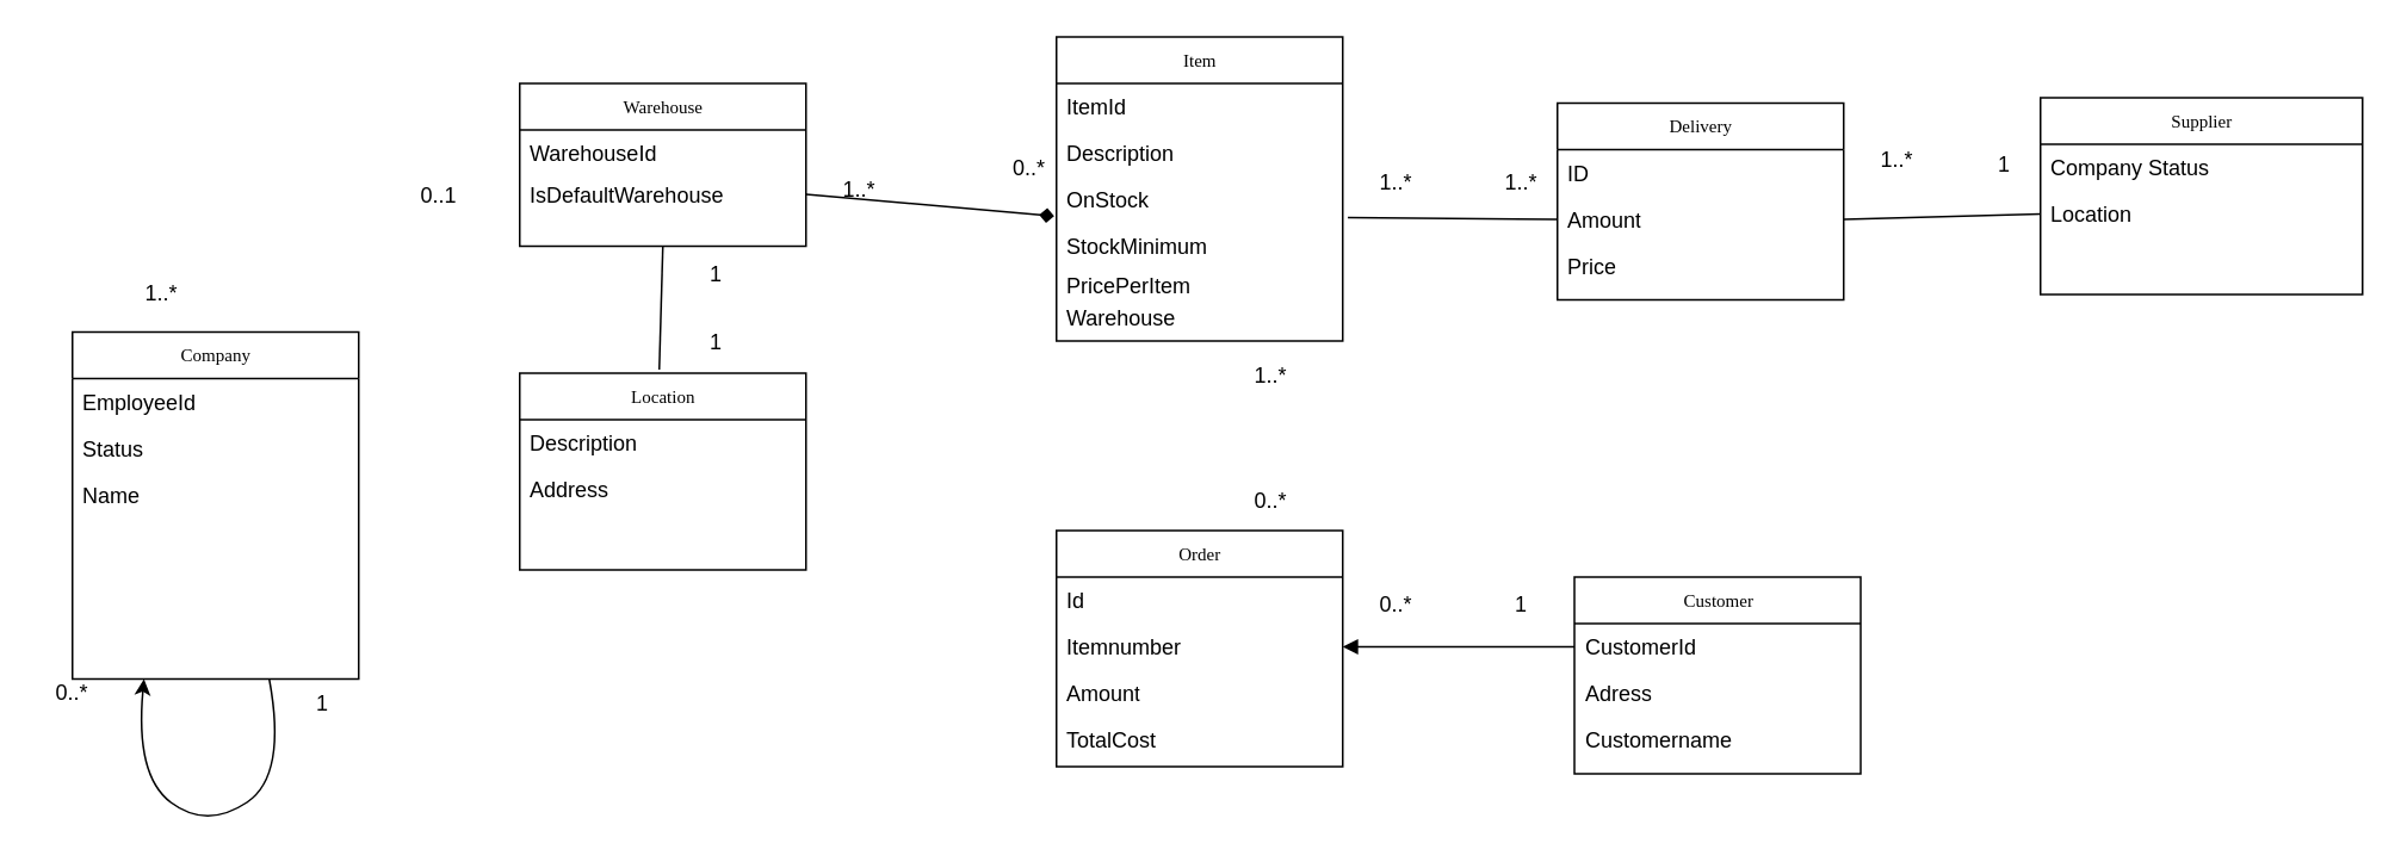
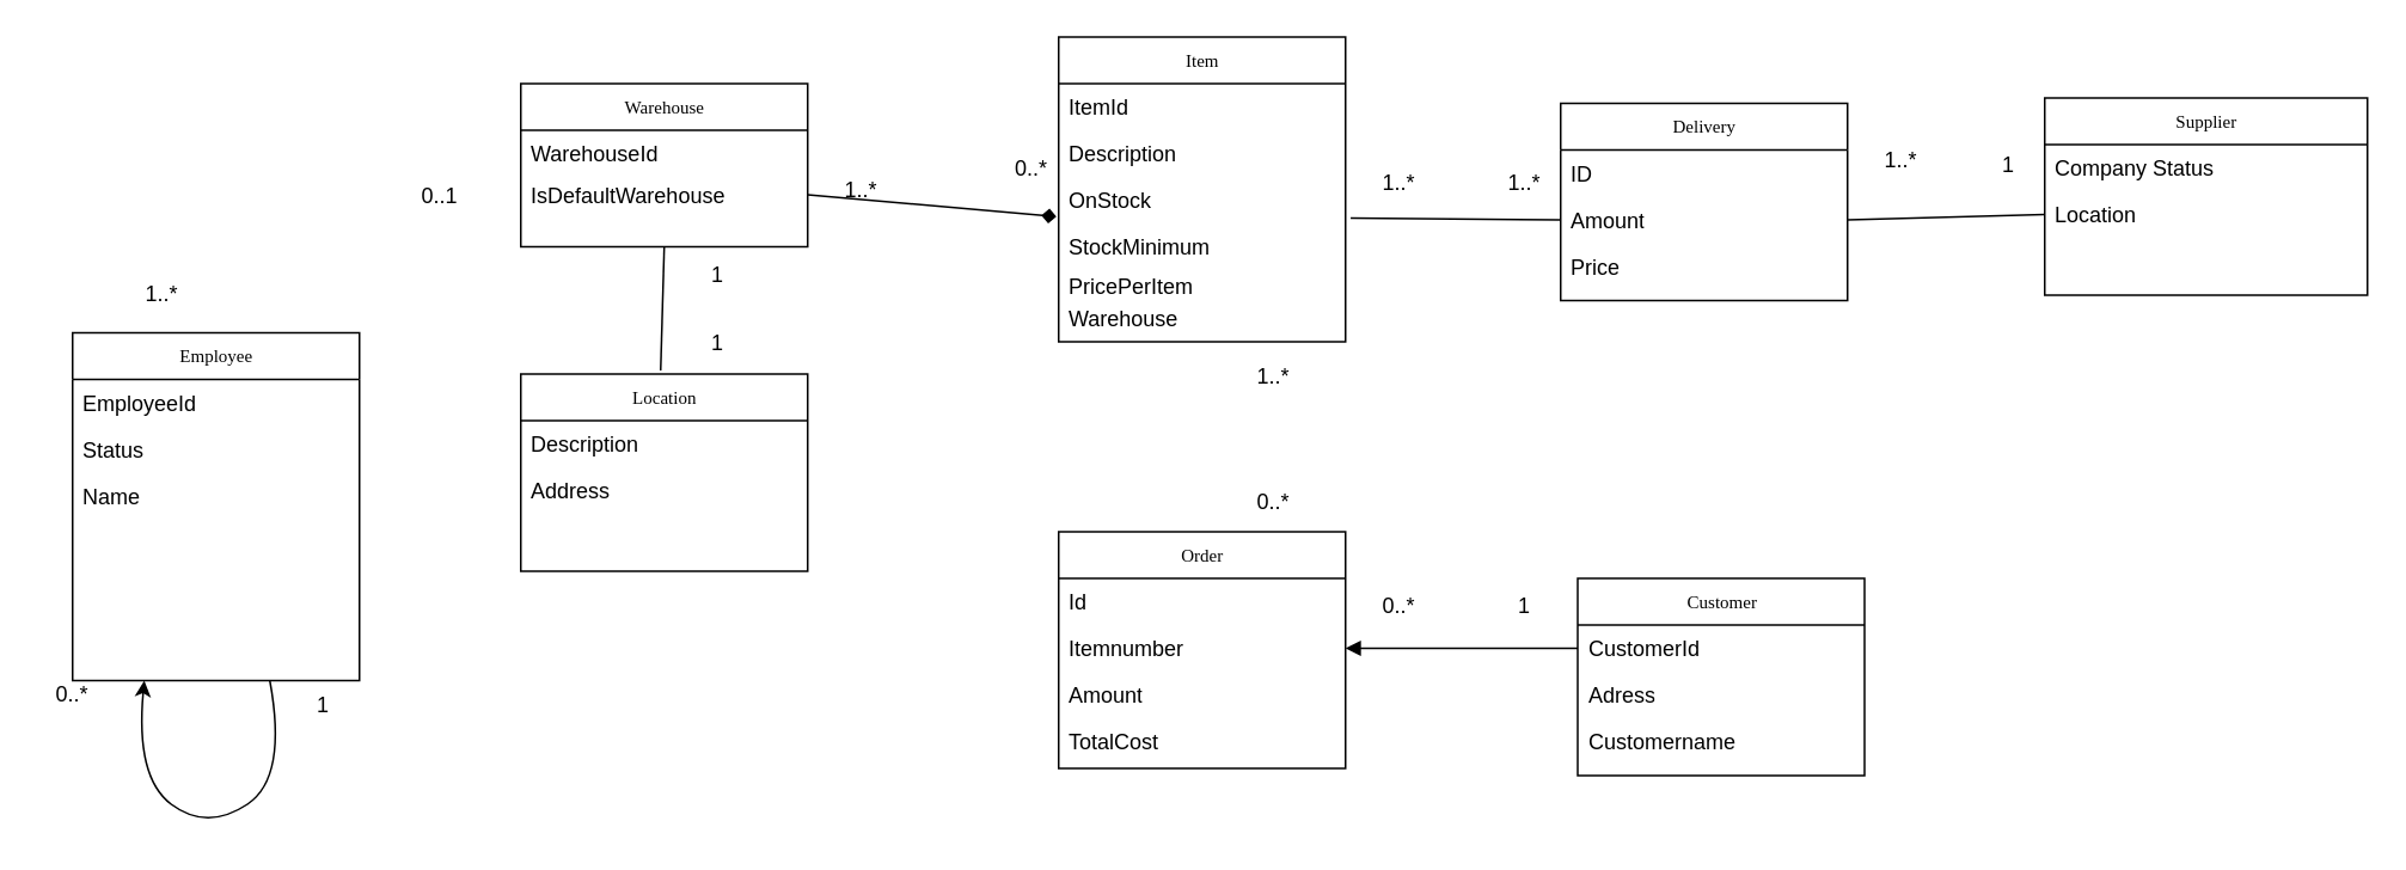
  <mxCell id="0" />
  <mxCell id="1" parent="0" />
  <mxCell id="2" value="Warehouse" style="swimlane;html=1;fontStyle=0;childLayout=stackLayout;horizontal=1;startSize=26;fillColor=none;horizontalStack=0;resizeParent=1;resizeLast=0;collapsible=1;marginBottom=0;swimlaneFillColor=#ffffff;rounded=0;shadow=0;comic=0;labelBackgroundColor=none;strokeColor=#000000;strokeWidth=1;fontFamily=Verdana;fontSize=10;fontColor=#000000;align=center;" parent="1" vertex="1"><mxGeometry x="290" y="46" width="160" height="91" as="geometry" /></mxCell>
  <mxCell id="3" value="WarehouseId" style="text;html=1;strokeColor=none;fillColor=none;align=left;verticalAlign=top;spacingLeft=4;spacingRight=4;whiteSpace=wrap;overflow=hidden;rotatable=0;points=[[0,0.5],[1,0.5]];portConstraint=eastwest;" parent="2" vertex="1"><mxGeometry y="26" width="160" height="26" as="geometry" /></mxCell>
- <mxCell id="4" value="Company" style="swimlane;html=1;fontStyle=0;childLayout=stackLayout;horizontal=1;startSize=26;fillColor=none;horizontalStack=0;resizeParent=1;resizeLast=0;collapsible=1;marginBottom=0;swimlaneFillColor=#ffffff;rounded=0;shadow=0;comic=0;labelBackgroundColor=none;strokeColor=#000000;strokeWidth=1;fontFamily=Verdana;fontSize=10;fontColor=#000000;align=center;" parent="1" vertex="1"><mxGeometry x="40" y="185" width="160" height="194" as="geometry" /></mxCell>
+ <mxCell id="4" value="Employee" style="swimlane;html=1;fontStyle=0;childLayout=stackLayout;horizontal=1;startSize=26;fillColor=none;horizontalStack=0;resizeParent=1;resizeLast=0;collapsible=1;marginBottom=0;swimlaneFillColor=#ffffff;rounded=0;shadow=0;comic=0;labelBackgroundColor=none;strokeColor=#000000;strokeWidth=1;fontFamily=Verdana;fontSize=10;fontColor=#000000;align=center;" parent="1" vertex="1"><mxGeometry x="40" y="185" width="160" height="194" as="geometry" /></mxCell>
  <mxCell id="5" value="EmployeeId" style="text;html=1;strokeColor=none;fillColor=none;align=left;verticalAlign=top;spacingLeft=4;spacingRight=4;whiteSpace=wrap;overflow=hidden;rotatable=0;points=[[0,0.5],[1,0.5]];portConstraint=eastwest;" parent="4" vertex="1"><mxGeometry y="26" width="160" height="26" as="geometry" /></mxCell>
  <mxCell id="6" value="Status" style="text;html=1;strokeColor=none;fillColor=none;align=left;verticalAlign=top;spacingLeft=4;spacingRight=4;whiteSpace=wrap;overflow=hidden;rotatable=0;points=[[0,0.5],[1,0.5]];portConstraint=eastwest;" parent="4" vertex="1"><mxGeometry y="52" width="160" height="26" as="geometry" /></mxCell>
  <mxCell id="7" value="Name" style="text;html=1;strokeColor=none;fillColor=none;align=left;verticalAlign=top;spacingLeft=4;spacingRight=4;whiteSpace=wrap;overflow=hidden;rotatable=0;points=[[0,0.5],[1,0.5]];portConstraint=eastwest;" parent="4" vertex="1"><mxGeometry y="78" width="160" height="88" as="geometry" /></mxCell>
  <mxCell id="8" value="Item" style="swimlane;html=1;fontStyle=0;childLayout=stackLayout;horizontal=1;startSize=26;fillColor=none;horizontalStack=0;resizeParent=1;resizeLast=0;collapsible=1;marginBottom=0;swimlaneFillColor=#ffffff;rounded=0;shadow=0;comic=0;labelBackgroundColor=none;strokeColor=#000000;strokeWidth=1;fontFamily=Verdana;fontSize=10;fontColor=#000000;align=center;" parent="1" vertex="1"><mxGeometry x="590" y="20" width="160" height="170" as="geometry" /></mxCell>
  <mxCell id="9" value="ItemId" style="text;html=1;strokeColor=none;fillColor=none;align=left;verticalAlign=top;spacingLeft=4;spacingRight=4;whiteSpace=wrap;overflow=hidden;rotatable=0;points=[[0,0.5],[1,0.5]];portConstraint=eastwest;" parent="8" vertex="1"><mxGeometry y="26" width="160" height="26" as="geometry" /></mxCell>
  <mxCell id="10" value="Description" style="text;html=1;strokeColor=none;fillColor=none;align=left;verticalAlign=top;spacingLeft=4;spacingRight=4;whiteSpace=wrap;overflow=hidden;rotatable=0;points=[[0,0.5],[1,0.5]];portConstraint=eastwest;" parent="8" vertex="1"><mxGeometry y="52" width="160" height="26" as="geometry" /></mxCell>
  <mxCell id="11" value="OnStock" style="text;html=1;strokeColor=none;fillColor=none;align=left;verticalAlign=top;spacingLeft=4;spacingRight=4;whiteSpace=wrap;overflow=hidden;rotatable=0;points=[[0,0.5],[1,0.5]];portConstraint=eastwest;" parent="8" vertex="1"><mxGeometry y="78" width="160" height="26" as="geometry" /></mxCell>
  <mxCell id="12" value="&lt;div&gt;StockMinimum&lt;/div&gt;" style="text;html=1;strokeColor=none;fillColor=none;align=left;verticalAlign=top;spacingLeft=4;spacingRight=4;whiteSpace=wrap;overflow=hidden;rotatable=0;points=[[0,0.5],[1,0.5]];portConstraint=eastwest;" parent="8" vertex="1"><mxGeometry y="104" width="160" height="26" as="geometry" /></mxCell>
  <mxCell id="13" value="Supplier" style="swimlane;html=1;fontStyle=0;childLayout=stackLayout;horizontal=1;startSize=26;fillColor=none;horizontalStack=0;resizeParent=1;resizeLast=0;collapsible=1;marginBottom=0;swimlaneFillColor=#ffffff;rounded=0;shadow=0;comic=0;labelBackgroundColor=none;strokeColor=#000000;strokeWidth=1;fontFamily=Verdana;fontSize=10;fontColor=#000000;align=center;" parent="1" vertex="1"><mxGeometry x="1140" y="54" width="180" height="110" as="geometry"><mxRectangle x="930" y="54" width="70" height="26" as="alternateBounds" /></mxGeometry></mxCell>
  <mxCell id="14" value="Company Status" style="text;html=1;strokeColor=none;fillColor=none;align=left;verticalAlign=top;spacingLeft=4;spacingRight=4;whiteSpace=wrap;overflow=hidden;rotatable=0;points=[[0,0.5],[1,0.5]];portConstraint=eastwest;" parent="13" vertex="1"><mxGeometry y="26" width="180" height="26" as="geometry" /></mxCell>
  <mxCell id="15" value="Location" style="text;html=1;strokeColor=none;fillColor=none;align=left;verticalAlign=top;spacingLeft=4;spacingRight=4;whiteSpace=wrap;overflow=hidden;rotatable=0;points=[[0,0.5],[1,0.5]];portConstraint=eastwest;" parent="13" vertex="1"><mxGeometry y="52" width="180" height="26" as="geometry" /></mxCell>
  <mxCell id="16" value="1..*" style="text;html=1;strokeColor=none;fillColor=none;align=center;verticalAlign=middle;whiteSpace=wrap;rounded=0;" parent="1" vertex="1"><mxGeometry x="460" y="96" width="40" height="20" as="geometry" /></mxCell>
  <mxCell id="17" style="edgeStyle=orthogonalEdgeStyle;rounded=0;orthogonalLoop=1;jettySize=auto;html=1;exitX=0.75;exitY=0;exitDx=0;exitDy=0;" parent="1" source="18" edge="1"><mxGeometry relative="1" as="geometry"><mxPoint x="587.833" y="84.333" as="targetPoint" /></mxGeometry></mxCell>
  <mxCell id="18" value="0..*" style="text;html=1;strokeColor=none;fillColor=none;align=center;verticalAlign=middle;whiteSpace=wrap;rounded=0;" parent="1" vertex="1"><mxGeometry x="550" y="84" width="50" height="20" as="geometry" /></mxCell>
  <mxCell id="19" value="" style="endArrow=diamond;html=1;entryX=-0.008;entryY=0.853;entryDx=0;entryDy=0;exitX=1;exitY=0.5;exitDx=0;exitDy=0;entryPerimeter=0;" parent="1" source="45" target="11" edge="1"><mxGeometry width="50" height="50" relative="1" as="geometry"><mxPoint x="172" y="119" as="sourcePoint" /><mxPoint x="245" y="115" as="targetPoint" /></mxGeometry></mxCell>
  <mxCell id="20" value="Delivery" style="swimlane;html=1;fontStyle=0;childLayout=stackLayout;horizontal=1;startSize=26;fillColor=none;horizontalStack=0;resizeParent=1;resizeLast=0;collapsible=1;marginBottom=0;swimlaneFillColor=#ffffff;rounded=0;shadow=0;comic=0;labelBackgroundColor=none;strokeColor=#000000;strokeWidth=1;fontFamily=Verdana;fontSize=10;fontColor=#000000;align=center;" parent="1" vertex="1"><mxGeometry x="870" y="57" width="160" height="110" as="geometry" /></mxCell>
  <mxCell id="21" value="ID" style="text;html=1;strokeColor=none;fillColor=none;align=left;verticalAlign=top;spacingLeft=4;spacingRight=4;whiteSpace=wrap;overflow=hidden;rotatable=0;points=[[0,0.5],[1,0.5]];portConstraint=eastwest;" parent="20" vertex="1"><mxGeometry y="26" width="160" height="26" as="geometry" /></mxCell>
  <mxCell id="22" value="Amount" style="text;html=1;strokeColor=none;fillColor=none;align=left;verticalAlign=top;spacingLeft=4;spacingRight=4;whiteSpace=wrap;overflow=hidden;rotatable=0;points=[[0,0.5],[1,0.5]];portConstraint=eastwest;" parent="20" vertex="1"><mxGeometry y="52" width="160" height="26" as="geometry" /></mxCell>
  <mxCell id="23" value="Price" style="text;html=1;strokeColor=none;fillColor=none;align=left;verticalAlign=top;spacingLeft=4;spacingRight=4;whiteSpace=wrap;overflow=hidden;rotatable=0;points=[[0,0.5],[1,0.5]];portConstraint=eastwest;" parent="20" vertex="1"><mxGeometry y="78" width="160" height="26" as="geometry" /></mxCell>
  <mxCell id="24" value="Order" style="swimlane;html=1;fontStyle=0;childLayout=stackLayout;horizontal=1;startSize=26;fillColor=none;horizontalStack=0;resizeParent=1;resizeLast=0;collapsible=1;marginBottom=0;swimlaneFillColor=#ffffff;rounded=0;shadow=0;comic=0;labelBackgroundColor=none;strokeColor=#000000;strokeWidth=1;fontFamily=Verdana;fontSize=10;fontColor=#000000;align=center;" parent="1" vertex="1"><mxGeometry x="590" y="296" width="160" height="132" as="geometry" /></mxCell>
  <mxCell id="25" value="Id" style="text;html=1;strokeColor=none;fillColor=none;align=left;verticalAlign=top;spacingLeft=4;spacingRight=4;whiteSpace=wrap;overflow=hidden;rotatable=0;points=[[0,0.5],[1,0.5]];portConstraint=eastwest;" parent="24" vertex="1"><mxGeometry y="26" width="160" height="26" as="geometry" /></mxCell>
  <mxCell id="26" value="Itemnumber" style="text;html=1;strokeColor=none;fillColor=none;align=left;verticalAlign=top;spacingLeft=4;spacingRight=4;whiteSpace=wrap;overflow=hidden;rotatable=0;points=[[0,0.5],[1,0.5]];portConstraint=eastwest;" parent="24" vertex="1"><mxGeometry y="52" width="160" height="26" as="geometry" /></mxCell>
  <mxCell id="27" value="Amount" style="text;html=1;strokeColor=none;fillColor=none;align=left;verticalAlign=top;spacingLeft=4;spacingRight=4;whiteSpace=wrap;overflow=hidden;rotatable=0;points=[[0,0.5],[1,0.5]];portConstraint=eastwest;" parent="24" vertex="1"><mxGeometry y="78" width="160" height="26" as="geometry" /></mxCell>
  <mxCell id="28" value="TotalCost" style="text;html=1;strokeColor=none;fillColor=none;align=left;verticalAlign=top;spacingLeft=4;spacingRight=4;whiteSpace=wrap;overflow=hidden;rotatable=0;points=[[0,0.5],[1,0.5]];portConstraint=eastwest;" parent="24" vertex="1"><mxGeometry y="104" width="160" height="26" as="geometry" /></mxCell>
  <mxCell id="29" value="Customer" style="swimlane;html=1;fontStyle=0;childLayout=stackLayout;horizontal=1;startSize=26;fillColor=none;horizontalStack=0;resizeParent=1;resizeLast=0;collapsible=1;marginBottom=0;swimlaneFillColor=#ffffff;rounded=0;shadow=0;comic=0;labelBackgroundColor=none;strokeColor=#000000;strokeWidth=1;fontFamily=Verdana;fontSize=10;fontColor=#000000;align=center;" parent="1" vertex="1"><mxGeometry x="879.5" y="322" width="160" height="110" as="geometry" /></mxCell>
  <mxCell id="30" value="CustomerId" style="text;html=1;strokeColor=none;fillColor=none;align=left;verticalAlign=top;spacingLeft=4;spacingRight=4;whiteSpace=wrap;overflow=hidden;rotatable=0;points=[[0,0.5],[1,0.5]];portConstraint=eastwest;" parent="29" vertex="1"><mxGeometry y="26" width="160" height="26" as="geometry" /></mxCell>
  <mxCell id="31" value="Adress" style="text;html=1;strokeColor=none;fillColor=none;align=left;verticalAlign=top;spacingLeft=4;spacingRight=4;whiteSpace=wrap;overflow=hidden;rotatable=0;points=[[0,0.5],[1,0.5]];portConstraint=eastwest;" parent="29" vertex="1"><mxGeometry y="52" width="160" height="26" as="geometry" /></mxCell>
  <mxCell id="32" value="Customername" style="text;html=1;strokeColor=none;fillColor=none;align=left;verticalAlign=top;spacingLeft=4;spacingRight=4;whiteSpace=wrap;overflow=hidden;rotatable=0;points=[[0,0.5],[1,0.5]];portConstraint=eastwest;" parent="29" vertex="1"><mxGeometry y="78" width="160" height="26" as="geometry" /></mxCell>
  <mxCell id="33" value="PricePerItem" style="text;html=1;strokeColor=none;fillColor=none;align=left;verticalAlign=top;spacingLeft=4;spacingRight=4;whiteSpace=wrap;overflow=hidden;rotatable=0;points=[[0,0.5],[1,0.5]];portConstraint=eastwest;" parent="1" vertex="1"><mxGeometry x="590" y="146" width="160" height="26" as="geometry" /></mxCell>
  <mxCell id="34" value="1..*" style="text;html=1;strokeColor=none;fillColor=none;align=center;verticalAlign=middle;whiteSpace=wrap;rounded=0;" parent="1" vertex="1"><mxGeometry x="690" y="200" width="40" height="20" as="geometry" /></mxCell>
  <mxCell id="35" value="0..*" style="text;html=1;strokeColor=none;fillColor=none;align=center;verticalAlign=middle;whiteSpace=wrap;rounded=0;" parent="1" vertex="1"><mxGeometry x="690" y="270" width="40" height="20" as="geometry" /></mxCell>
  <mxCell id="36" value="" style="endArrow=block;html=1;entryX=1;entryY=0.5;entryDx=0;entryDy=0;exitX=0;exitY=0.5;exitDx=0;exitDy=0;" parent="1" source="30" target="26" edge="1"><mxGeometry width="50" height="50" relative="1" as="geometry"><mxPoint x="650" y="450" as="sourcePoint" /><mxPoint x="700" y="400" as="targetPoint" /></mxGeometry></mxCell>
  <mxCell id="37" value="0..*" style="text;html=1;strokeColor=none;fillColor=none;align=center;verticalAlign=middle;whiteSpace=wrap;rounded=0;" parent="1" vertex="1"><mxGeometry x="760" y="328" width="40" height="20" as="geometry" /></mxCell>
  <mxCell id="38" value="1" style="text;html=1;strokeColor=none;fillColor=none;align=center;verticalAlign=middle;whiteSpace=wrap;rounded=0;" parent="1" vertex="1"><mxGeometry x="830" y="328" width="40" height="20" as="geometry" /></mxCell>
  <mxCell id="39" value="Location" style="swimlane;html=1;fontStyle=0;childLayout=stackLayout;horizontal=1;startSize=26;fillColor=none;horizontalStack=0;resizeParent=1;resizeLast=0;collapsible=1;marginBottom=0;swimlaneFillColor=#ffffff;rounded=0;shadow=0;comic=0;labelBackgroundColor=none;strokeColor=#000000;strokeWidth=1;fontFamily=Verdana;fontSize=10;fontColor=#000000;align=center;" parent="1" vertex="1"><mxGeometry x="290" y="208" width="160" height="110" as="geometry" /></mxCell>
  <mxCell id="40" value="Description" style="text;html=1;strokeColor=none;fillColor=none;align=left;verticalAlign=top;spacingLeft=4;spacingRight=4;whiteSpace=wrap;overflow=hidden;rotatable=0;points=[[0,0.5],[1,0.5]];portConstraint=eastwest;" parent="39" vertex="1"><mxGeometry y="26" width="160" height="26" as="geometry" /></mxCell>
  <mxCell id="41" value="&lt;div&gt;Address&lt;/div&gt;" style="text;html=1;strokeColor=none;fillColor=none;align=left;verticalAlign=top;spacingLeft=4;spacingRight=4;whiteSpace=wrap;overflow=hidden;rotatable=0;points=[[0,0.5],[1,0.5]];portConstraint=eastwest;" parent="39" vertex="1"><mxGeometry y="52" width="160" height="26" as="geometry" /></mxCell>
  <mxCell id="42" value="" style="endArrow=none;html=1;entryX=0.5;entryY=1;entryDx=0;entryDy=0;" parent="1" target="2" edge="1"><mxGeometry width="50" height="50" relative="1" as="geometry"><mxPoint x="368" y="206" as="sourcePoint" /><mxPoint x="368" y="146" as="targetPoint" /></mxGeometry></mxCell>
  <mxCell id="43" value="1" style="text;html=1;strokeColor=none;fillColor=none;align=center;verticalAlign=middle;whiteSpace=wrap;rounded=0;" parent="1" vertex="1"><mxGeometry x="380" y="143" width="40" height="20" as="geometry" /></mxCell>
  <mxCell id="44" value="1" style="text;html=1;strokeColor=none;fillColor=none;align=center;verticalAlign=middle;whiteSpace=wrap;rounded=0;" parent="1" vertex="1"><mxGeometry x="380" y="181" width="40" height="20" as="geometry" /></mxCell>
  <mxCell id="45" value="IsDefaultWarehouse" style="text;html=1;strokeColor=none;fillColor=none;align=left;verticalAlign=top;spacingLeft=4;spacingRight=4;whiteSpace=wrap;overflow=hidden;rotatable=0;points=[[0,0.5],[1,0.5]];portConstraint=eastwest;" parent="1" vertex="1"><mxGeometry x="290" y="95" width="160" height="26" as="geometry" /></mxCell>
  <mxCell id="46" value="" style="endArrow=none;html=1;entryX=0;entryY=0.5;entryDx=0;entryDy=0;exitX=1;exitY=0.5;exitDx=0;exitDy=0;" parent="1" source="22" target="15" edge="1"><mxGeometry width="50" height="50" relative="1" as="geometry"><mxPoint x="970" y="150" as="sourcePoint" /><mxPoint x="1020" y="100" as="targetPoint" /></mxGeometry></mxCell>
  <mxCell id="47" value="1" style="text;html=1;strokeColor=none;fillColor=none;align=center;verticalAlign=middle;whiteSpace=wrap;rounded=0;" parent="1" vertex="1"><mxGeometry x="1100" y="82" width="40" height="20" as="geometry" /></mxCell>
  <mxCell id="48" value="1..*" style="text;html=1;strokeColor=none;fillColor=none;align=center;verticalAlign=middle;whiteSpace=wrap;rounded=0;" parent="1" vertex="1"><mxGeometry x="1039.5" y="79" width="40" height="20" as="geometry" /></mxCell>
  <mxCell id="49" value="" style="endArrow=none;html=1;entryX=0;entryY=0.5;entryDx=0;entryDy=0;exitX=1.018;exitY=-0.115;exitDx=0;exitDy=0;exitPerimeter=0;" parent="1" source="12" target="22" edge="1"><mxGeometry width="50" height="50" relative="1" as="geometry"><mxPoint x="750" y="150" as="sourcePoint" /><mxPoint x="800" y="100" as="targetPoint" /></mxGeometry></mxCell>
  <mxCell id="50" value="1..*" style="text;html=1;strokeColor=none;fillColor=none;align=center;verticalAlign=middle;whiteSpace=wrap;rounded=0;" parent="1" vertex="1"><mxGeometry x="830" y="92" width="40" height="20" as="geometry" /></mxCell>
  <mxCell id="51" value="1..*" style="text;html=1;strokeColor=none;fillColor=none;align=center;verticalAlign=middle;whiteSpace=wrap;rounded=0;" parent="1" vertex="1"><mxGeometry x="760" y="92" width="40" height="20" as="geometry" /></mxCell>
  <mxCell id="52" value="0..1" style="text;html=1;strokeColor=none;fillColor=none;align=center;verticalAlign=middle;whiteSpace=wrap;rounded=0;" parent="1" vertex="1"><mxGeometry x="225" y="99" width="40" height="20" as="geometry" /></mxCell>
  <mxCell id="53" value="1..*" style="text;html=1;strokeColor=none;fillColor=none;align=center;verticalAlign=middle;whiteSpace=wrap;rounded=0;" parent="1" vertex="1"><mxGeometry x="70" y="154" width="40" height="20" as="geometry" /></mxCell>
  <mxCell id="54" value="1" style="text;html=1;strokeColor=none;fillColor=none;align=center;verticalAlign=middle;whiteSpace=wrap;rounded=0;" parent="1" vertex="1"><mxGeometry x="160" y="383" width="40" height="20" as="geometry" /></mxCell>
  <mxCell id="55" value="0..*" style="text;html=1;strokeColor=none;fillColor=none;align=center;verticalAlign=middle;whiteSpace=wrap;rounded=0;" parent="1" vertex="1"><mxGeometry x="20" y="377" width="40" height="20" as="geometry" /></mxCell>
  <mxCell id="56" value="Warehouse" style="text;html=1;strokeColor=none;fillColor=none;align=left;verticalAlign=top;spacingLeft=4;spacingRight=4;whiteSpace=wrap;overflow=hidden;rotatable=0;points=[[0,0.5],[1,0.5]];portConstraint=eastwest;" parent="1" vertex="1"><mxGeometry x="590" y="164" width="160" height="26" as="geometry" /></mxCell>
  <mxCell id="57" value="" style="curved=1;endArrow=classic;html=1;entryX=0.25;entryY=1;entryDx=0;entryDy=0;" parent="1" target="4" edge="1"><mxGeometry width="50" height="50" relative="1" as="geometry"><mxPoint x="150" y="379" as="sourcePoint" /><mxPoint x="50" y="533" as="targetPoint" /><Array as="points"><mxPoint x="160" y="433" /><mxPoint x="115" y="463" /><mxPoint x="75" y="433" /></Array></mxGeometry></mxCell>
